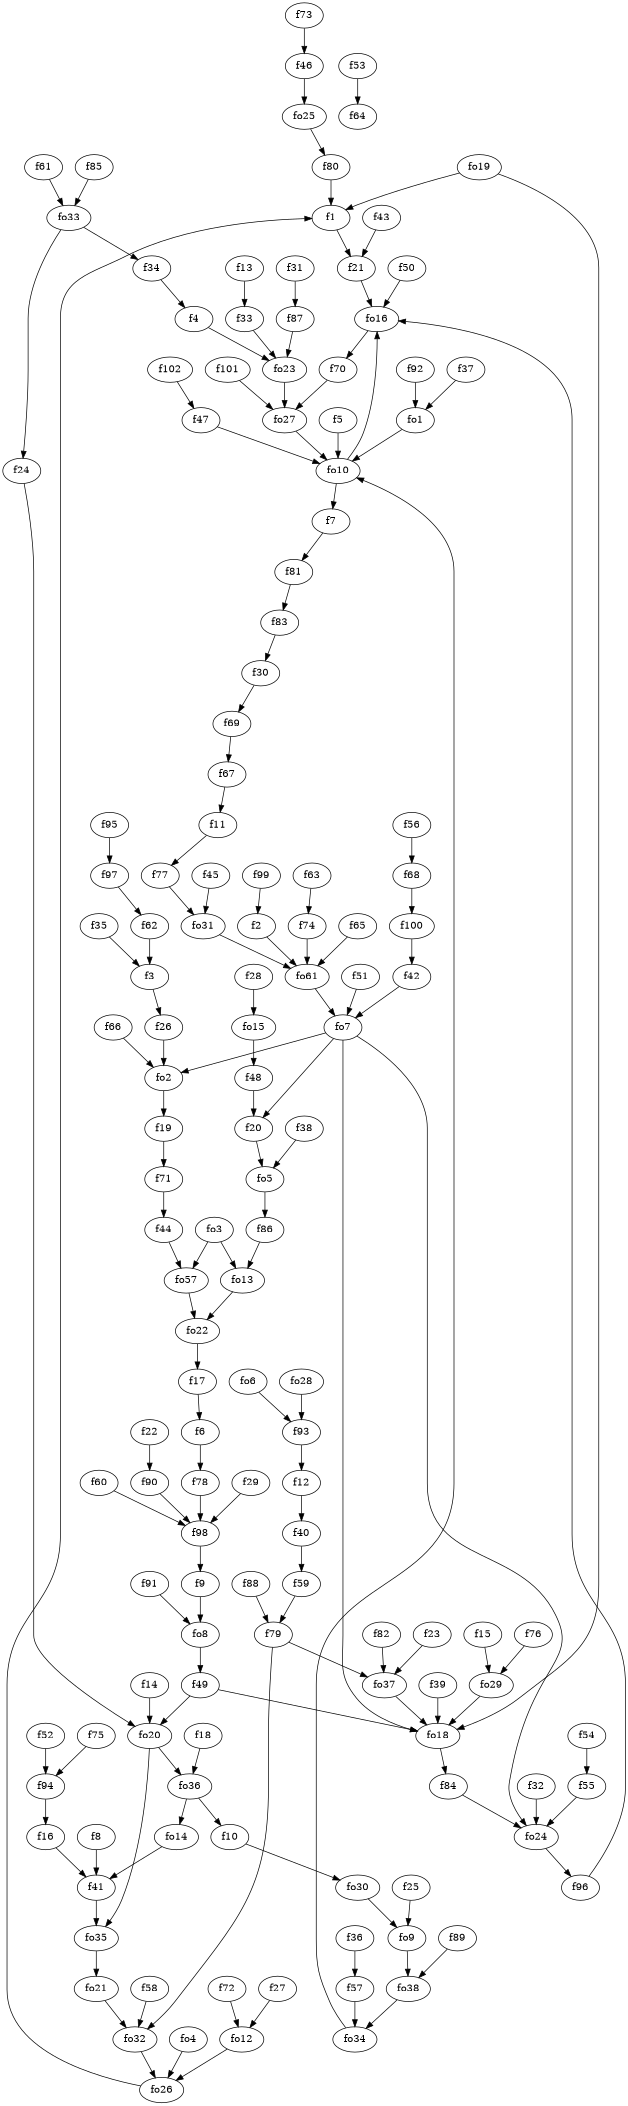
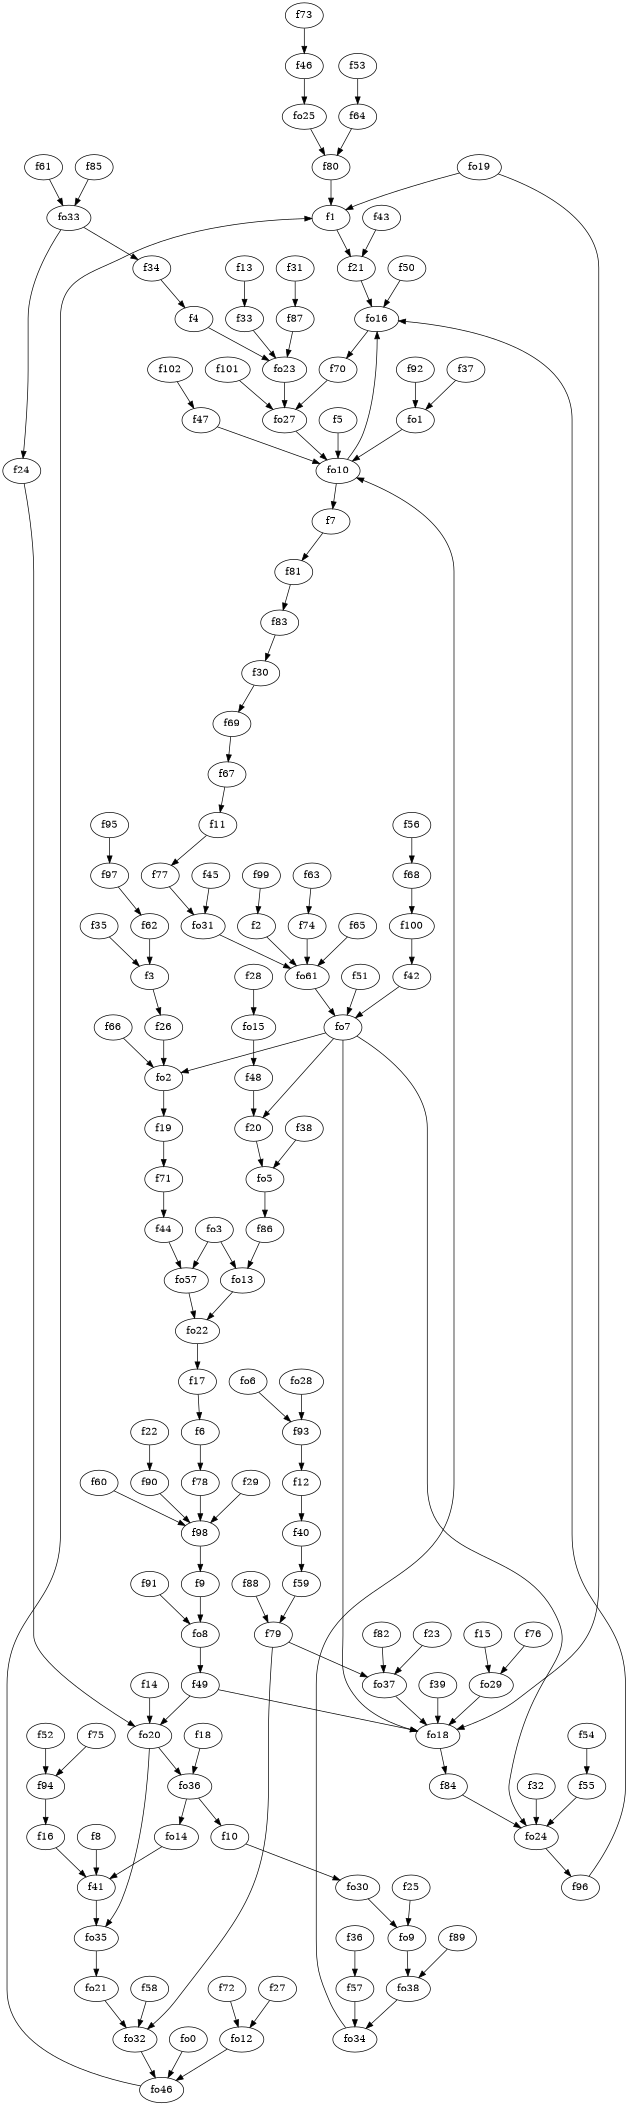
  strict digraph {
    edge [weight=2]
    f1
    f21
    fo16
    n4 [label=fo61]
    f2
    fo7
    f3
    f26
    fo2
    f4
    fo23
    fo27
    f5
    fo10
    f7
    f6
    f78
    f98
    f81
    f83
    f8
    f41
    fo35
    f9
    fo8
    f49
    f10
    fo30
    fo9
    f11
    f77
    fo31
    f12
    f40
    f59
    f13
    f33
    f14
    fo20
    fo36
    f15
    fo29
    fo18
    f16
    f17
    f18
    fo14
    f19
    f71
    f44
    f20
    fo5
    f86
    f70
    f22
    f90
    f23
    fo37
    f24
    f25
    fo38
    f27
    fo12
-   fo26
+   fo26 [label=fo46]
    f28
    fo15
    f48
    f29
    f30
    f69
    f67
    f31
    f87
    f32
    fo24
    f96
    f34
    f35
    f36
    f57
    fo34
    f37
    fo1
    f38
    f39
    f84
    f79
    fo21
    f42
    f43
    n91 [label=fo57]
    fo22
    f45
    f46
    fo25
    f80
    f47
    f50
    f51
    f52
    f94
    f53
    f64
    f54
    f55
    f56
    f68
    f100
    f58
    fo32
    f60
    f61
    fo33
    f62
    f63
    f74
    f65
    f66
    f72
    f73
    f75
    f76
    f82
    f85
    fo13
    f88
    f89
    f91
    f92
    f93
    f95
    f97
    f99
    f101
    f102
    fo3
-   fo4
+   fo4 [label=fo0]
    fo6
    fo19
    fo28
    f1 -> f21
    f21 -> fo16
    fo16 -> f70
    n4 -> fo7
    f2 -> n4
    fo7 -> fo2
    fo7 -> fo18
    fo7 -> f20
    fo7 -> fo24
    f3 -> f26
    f26 -> fo2
    fo2 -> f19
    f4 -> fo23
    fo23 -> fo27
    fo27 -> fo10
    f5 -> fo10
    fo10 -> fo16
    fo10 -> f7
    f7 -> f81
    f6 -> f78
    f78 -> f98
    f98 -> f9
    f81 -> f83
    f83 -> f30
    f8 -> f41
    f41 -> fo35
    fo35 -> fo21
    f9 -> fo8
    fo8 -> f49
    f49 -> fo20
    f49 -> fo18
    f10 -> fo30
    fo30 -> fo9
    fo9 -> fo38
    f11 -> f77
    f77 -> fo31
    fo31 -> n4
    f12 -> f40
    f40 -> f59
    f59 -> f79
    f13 -> f33
    f33 -> fo23
    f14 -> fo20
    fo20 -> fo35
    fo20 -> fo36
    fo36 -> f10
    fo36 -> fo14
    f15 -> fo29
    fo29 -> fo18
    fo18 -> f84
    f16 -> f41
    f17 -> f6
    f18 -> fo36
    fo14 -> f41
    f19 -> f71
    f71 -> f44
    f44 -> n91
    f20 -> fo5
    fo5 -> f86
    f86 -> fo13
    f70 -> fo27
    f22 -> f90
    f90 -> f98
    f23 -> fo37
    fo37 -> fo18
    f24 -> fo20
    f25 -> fo9
    fo38 -> fo34
    f27 -> fo12
    fo12 -> fo26
    fo26 -> f1
    f28 -> fo15
    fo15 -> f48
    f48 -> f20
    f29 -> f98
    f30 -> f69
    f69 -> f67
    f67 -> f11
    f31 -> f87
    f87 -> fo23
    f32 -> fo24
    fo24 -> f96
    f96 -> fo16
    f34 -> f4
    f35 -> f3
    f36 -> f57
    f57 -> fo34
    fo34 -> fo10
    f37 -> fo1
    fo1 -> fo10
    f38 -> fo5
    f39 -> fo18
    f84 -> fo24
    f79 -> fo37
    f79 -> fo32
    fo21 -> fo32
    f42 -> fo7
    f43 -> f21
    n91 -> fo22
    fo22 -> f17
    f45 -> fo31
    f46 -> fo25
    fo25 -> f80
    f80 -> f1
    f47 -> fo10
    f50 -> fo16
    f51 -> fo7
    f52 -> f94
    f94 -> f16
    f53 -> f64
+   f64 -> f80
    f54 -> f55
    f55 -> fo24
    f56 -> f68
    f68 -> f100
    f100 -> f42
    f58 -> fo32
    fo32 -> fo26
    f60 -> f98
    f61 -> fo33
    fo33 -> f24
    fo33 -> f34
    f62 -> f3
    f63 -> f74
    f74 -> n4
    f65 -> n4
    f66 -> fo2
    f72 -> fo12
    f73 -> f46
    f75 -> f94
    f76 -> fo29
    f82 -> fo37
    f85 -> fo33
    fo13 -> fo22
    f88 -> f79
    f89 -> fo38
    f91 -> fo8
    f92 -> fo1
    f93 -> f12
    f95 -> f97
    f97 -> f62
    f99 -> f2
    f101 -> fo27
    f102 -> f47
    fo3 -> n91
    fo3 -> fo13
    fo4 -> fo26
    fo6 -> f93
    fo19 -> f1
    fo19 -> fo18
    fo28 -> f93
  }
